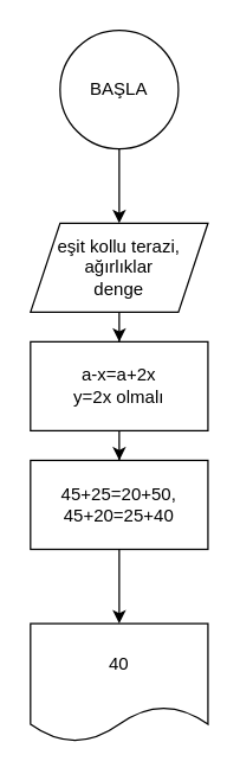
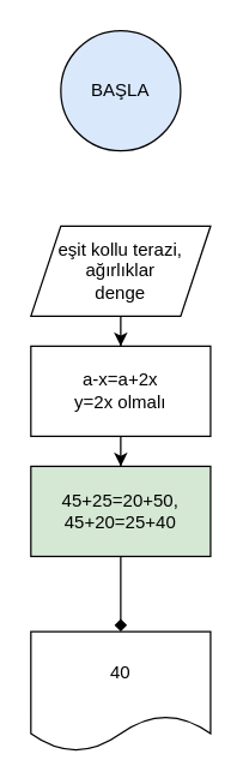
  <mxCell id="0" />
  <mxCell id="1" parent="0" />
- <mxCell id="2" value="" style="edgeStyle=orthogonalEdgeStyle;rounded=0;orthogonalLoop=1;jettySize=auto;html=1;" edge="1" parent="1" source="3" target="5"><mxGeometry relative="1" as="geometry" /></mxCell>
- <mxCell id="3" value="BAŞLA" style="ellipse;whiteSpace=wrap;html=1;aspect=fixed;" vertex="1" parent="1"><mxGeometry x="40" y="20" width="80" height="80" as="geometry" /></mxCell>
+ <mxCell id="3" value="BAŞLA" style="ellipse;whiteSpace=wrap;html=1;aspect=fixed;fillColor=#dae8fc;" vertex="1" parent="1"><mxGeometry x="40" y="20" width="80" height="80" as="geometry" /></mxCell>
  <mxCell id="4" value="" style="edgeStyle=orthogonalEdgeStyle;rounded=0;orthogonalLoop=1;jettySize=auto;html=1;" edge="1" parent="1" source="5" target="10"><mxGeometry relative="1" as="geometry" /></mxCell>
  <mxCell id="5" value="eşit kollu terazi,&lt;br&gt;ağırlıklar&lt;br&gt;denge" style="shape=parallelogram;perimeter=parallelogramPerimeter;whiteSpace=wrap;html=1;fixedSize=1;" vertex="1" parent="1"><mxGeometry x="20" y="150" width="120" height="60" as="geometry" /></mxCell>
- <mxCell id="6" value="" style="edgeStyle=orthogonalEdgeStyle;rounded=0;orthogonalLoop=1;jettySize=auto;html=1;" edge="1" parent="1" source="7" target="8"><mxGeometry relative="1" as="geometry" /></mxCell>
- <mxCell id="7" value="45+25=20+50,&lt;br&gt;45+20=25+40" style="rounded=0;whiteSpace=wrap;html=1;" vertex="1" parent="1"><mxGeometry x="20" y="310" width="120" height="60" as="geometry" /></mxCell>
+ <mxCell id="6" value="" style="edgeStyle=orthogonalEdgeStyle;rounded=0;orthogonalLoop=1;jettySize=auto;html=1;endArrow=diamond;" edge="1" parent="1" source="7" target="8"><mxGeometry relative="1" as="geometry" /></mxCell>
+ <mxCell id="7" value="45+25=20+50,&lt;br&gt;45+20=25+40" style="rounded=0;whiteSpace=wrap;html=1;fillColor=#d5e8d4;" vertex="1" parent="1"><mxGeometry x="20" y="310" width="120" height="60" as="geometry" /></mxCell>
  <mxCell id="8" value="40" style="shape=document;whiteSpace=wrap;html=1;boundedLbl=1;" vertex="1" parent="1"><mxGeometry x="20" y="420" width="120" height="80" as="geometry" /></mxCell>
  <mxCell id="9" value="" style="edgeStyle=orthogonalEdgeStyle;rounded=0;orthogonalLoop=1;jettySize=auto;html=1;" edge="1" parent="1" source="10" target="7"><mxGeometry relative="1" as="geometry" /></mxCell>
  <mxCell id="10" value="a-x=a+2x&lt;br&gt;y=2x olmalı" style="rounded=0;whiteSpace=wrap;html=1;" vertex="1" parent="1"><mxGeometry x="20" y="230" width="120" height="60" as="geometry" /></mxCell>
